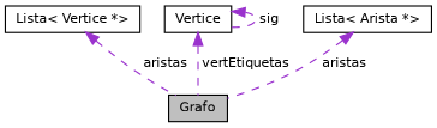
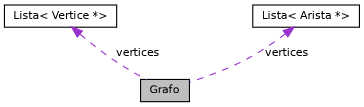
  digraph {
    node [color=black fillcolor=white fontname=Helvetica fontsize=10 shape=record style=filled]
    edge [color=darkorchid3 dir=back fontname=Helvetica fontsize=10 labelfontname=Helvetica labelfontsize=10 style=dashed]
    n1 [fillcolor=grey75 fontcolor=black height=0.2 label=Grafo width=0.4]
    n2 [height=0.2 label="Lista\< Vertice *\>" width=0.4]
-   n3 [height=0.2 label=Vertice width=0.4]
    n4 [height=0.2 label="Lista\< Arista *\>" width=0.4]
-   n2 -> n1 [label=" aristas"]
-   n3 -> n1 [label=" vertEtiquetas"]
-   n3 -> n3 [label=" sig"]
-   n4 -> n1 [label=" aristas"]
+   n2 -> n1 [label=" vertices"]
+   n4 -> n1 [label=" vertices"]
  }
